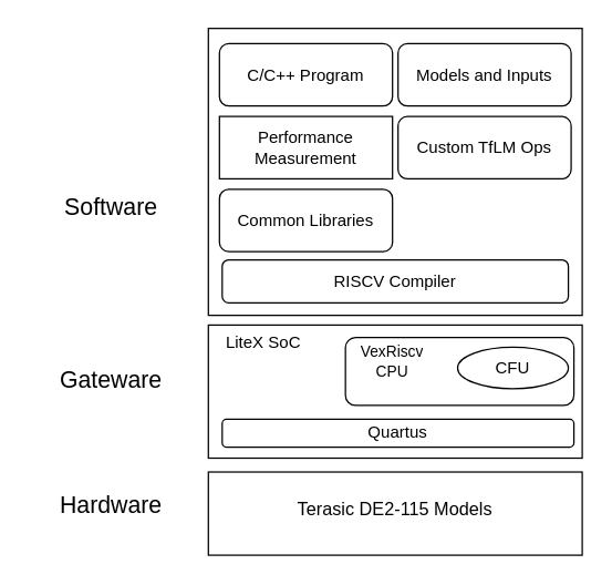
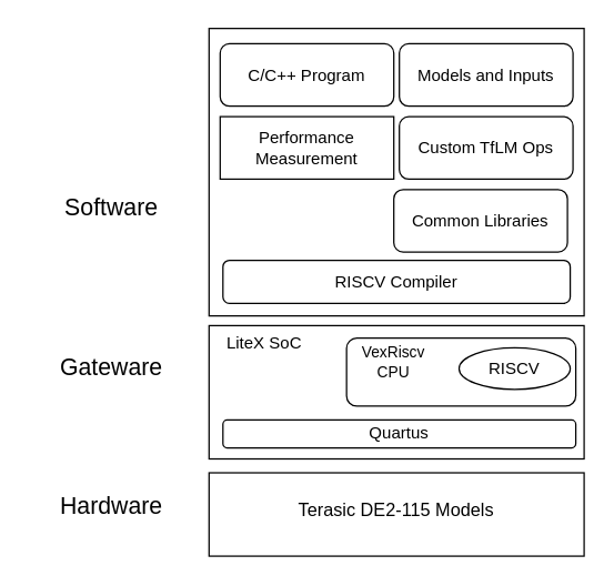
  <mxCell id="0" />
  <mxCell id="1" parent="0" />
  <mxCell id="2" value="" style="rounded=0;whiteSpace=wrap;html=1;" parent="1" vertex="1"><mxGeometry x="150" y="20" width="270" height="207" as="geometry" /></mxCell>
  <mxCell id="3" value="" style="rounded=0;whiteSpace=wrap;html=1;" parent="1" vertex="1"><mxGeometry x="150" y="234" width="270" height="96" as="geometry" /></mxCell>
  <mxCell id="4" value="&lt;sup&gt;&lt;font style=&quot;font-size: 13px;&quot;&gt;Terasic DE2-115 Models&lt;/font&gt;&lt;/sup&gt;" style="rounded=0;whiteSpace=wrap;html=1;" parent="1" vertex="1"><mxGeometry x="150" y="340" width="270" height="60" as="geometry" /></mxCell>
  <mxCell id="5" value="&lt;font style=&quot;font-size: 17px;&quot;&gt;Software&lt;/font&gt;" style="text;html=1;strokeColor=none;fillColor=none;align=center;verticalAlign=middle;whiteSpace=wrap;rounded=0;" parent="1" vertex="1"><mxGeometry x="20" y="135" width="120" height="30" as="geometry" /></mxCell>
- <mxCell id="6" value="&lt;font style=&quot;font-size: 17px;&quot;&gt;Gateware&lt;/font&gt;" style="text;html=1;strokeColor=none;fillColor=none;align=center;verticalAlign=middle;whiteSpace=wrap;rounded=0;" parent="1" vertex="1"><mxGeometry x="20" y="260" width="120" height="30" as="geometry" /></mxCell>
+ <mxCell id="6" value="&lt;font style=&quot;font-size: 17px;&quot;&gt;Gateware&lt;/font&gt;" style="text;html=1;strokeColor=none;fillColor=none;align=center;verticalAlign=middle;whiteSpace=wrap;rounded=0;" parent="1" vertex="1"><mxGeometry x="20" y="250" width="120" height="30" as="geometry" /></mxCell>
  <mxCell id="7" value="&lt;font style=&quot;font-size: 17px;&quot;&gt;Hardware&lt;/font&gt;" style="text;html=1;strokeColor=none;fillColor=none;align=center;verticalAlign=middle;whiteSpace=wrap;rounded=0;" parent="1" vertex="1"><mxGeometry x="20" y="350" width="120" height="30" as="geometry" /></mxCell>
  <mxCell id="8" value="LiteX SoC" style="text;html=1;strokeColor=none;fillColor=none;align=center;verticalAlign=middle;whiteSpace=wrap;rounded=0;" parent="1" vertex="1"><mxGeometry x="150" y="234" width="80" height="26" as="geometry" /></mxCell>
  <mxCell id="9" value="" style="rounded=1;whiteSpace=wrap;html=1;" parent="1" vertex="1"><mxGeometry x="249" y="243" width="165" height="49" as="geometry" /></mxCell>
  <mxCell id="10" value="Quartus" style="rounded=1;whiteSpace=wrap;html=1;" parent="1" vertex="1"><mxGeometry x="160" y="302" width="254" height="20" as="geometry" /></mxCell>
  <mxCell id="11" value="&lt;font style=&quot;font-size: 11px;&quot;&gt;VexRiscv&lt;br&gt;CPU&lt;/font&gt;" style="text;html=1;strokeColor=none;fillColor=none;align=center;verticalAlign=middle;whiteSpace=wrap;rounded=0;" vertex="1" parent="1"><mxGeometry x="243" y="245" width="80" height="30" as="geometry" /></mxCell>
- <mxCell id="12" value="CFU" style="ellipse;whiteSpace=wrap;html=1;" vertex="1" parent="1"><mxGeometry x="330" y="250" width="80" height="30" as="geometry" /></mxCell>
+ <mxCell id="12" value="RISCV" style="ellipse;whiteSpace=wrap;html=1;" vertex="1" parent="1"><mxGeometry x="330" y="250" width="80" height="30" as="geometry" /></mxCell>
  <mxCell id="13" value="C/C++ Program" style="rounded=1;whiteSpace=wrap;html=1;" vertex="1" parent="1"><mxGeometry x="158" y="31" width="125" height="45" as="geometry" /></mxCell>
  <mxCell id="14" value="Performance Measurement" style="whiteSpace=wrap;html=1;rounded=0;" vertex="1" parent="1"><mxGeometry x="158" y="83.5" width="125" height="45" as="geometry" /></mxCell>
- <mxCell id="15" value="Common Libraries" style="rounded=1;whiteSpace=wrap;html=1;" vertex="1" parent="1"><mxGeometry x="158" y="136" width="125" height="45" as="geometry" /></mxCell>
+ <mxCell id="15" value="Common Libraries" style="rounded=1;whiteSpace=wrap;html=1;" vertex="1" parent="1"><mxGeometry x="283" y="136" width="125" height="45" as="geometry" /></mxCell>
  <mxCell id="16" value="Custom TfLM Ops" style="rounded=1;whiteSpace=wrap;html=1;" vertex="1" parent="1"><mxGeometry x="287" y="83.5" width="125" height="45" as="geometry" /></mxCell>
  <mxCell id="17" value="Models and Inputs" style="rounded=1;whiteSpace=wrap;html=1;" vertex="1" parent="1"><mxGeometry x="287" y="31" width="125" height="45" as="geometry" /></mxCell>
  <mxCell id="18" value="RISCV Compiler" style="rounded=1;whiteSpace=wrap;html=1;" vertex="1" parent="1"><mxGeometry x="160" y="187" width="250" height="31" as="geometry" /></mxCell>
